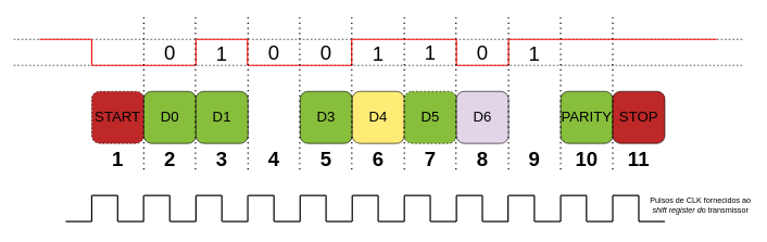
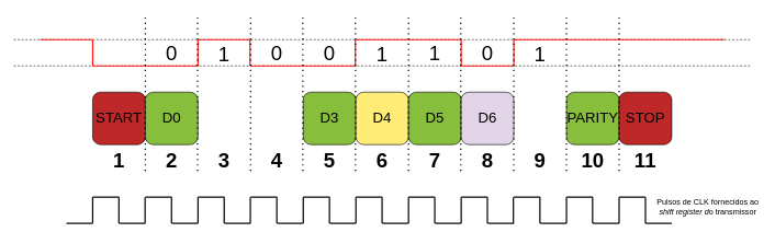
  <mxCell id="0" />
  <mxCell id="1" parent="0" />
  <mxCell id="2" value="" style="endArrow=none;dashed=1;html=1;rounded=0;" edge="1" parent="1"><mxGeometry width="50" height="50" relative="1" as="geometry"><mxPoint x="20" y="100" as="sourcePoint" /><mxPoint x="1140" y="100" as="targetPoint" /></mxGeometry></mxCell>
- <mxCell id="3" value="&lt;font style=&quot;font-size: 22px;&quot;&gt;START&lt;/font&gt;" style="rounded=1;whiteSpace=wrap;html=1;fillColor=#BE2828;dashed=1;" vertex="1" parent="1"><mxGeometry x="140" y="140" width="80" height="80" as="geometry" /></mxCell>
+ <mxCell id="3" value="&lt;font style=&quot;font-size: 22px;&quot;&gt;START&lt;/font&gt;" style="rounded=1;whiteSpace=wrap;html=1;fillColor=#BE2828;" vertex="1" parent="1"><mxGeometry x="140" y="140" width="80" height="80" as="geometry" /></mxCell>
  <mxCell id="4" value="&lt;span style=&quot;font-size: 22px;&quot;&gt;&lt;font style=&quot;color: rgb(0, 0, 0);&quot;&gt;D0&lt;/font&gt;&lt;/span&gt;" style="rounded=1;whiteSpace=wrap;html=1;fillColor=#87BE3B;" vertex="1" parent="1"><mxGeometry x="220" y="140" width="80" height="80" as="geometry" /></mxCell>
  <mxCell id="5" value="&lt;span style=&quot;font-size: 22px;&quot;&gt;&lt;font style=&quot;color: rgb(0, 0, 0);&quot;&gt;PARITY&lt;/font&gt;&lt;/span&gt;" style="rounded=1;whiteSpace=wrap;html=1;fillColor=#87be3b;" vertex="1" parent="1"><mxGeometry x="860" y="140" width="80" height="80" as="geometry" /></mxCell>
  <mxCell id="6" value="&lt;span style=&quot;font-size: 22px;&quot;&gt;STOP&lt;/span&gt;" style="rounded=1;whiteSpace=wrap;html=1;fillColor=#BE2828;" vertex="1" parent="1"><mxGeometry x="940" y="140" width="80" height="80" as="geometry" /></mxCell>
- <mxCell id="7" value="&lt;span style=&quot;color: rgb(0, 0, 0); font-size: 22px;&quot;&gt;D1&lt;/span&gt;" style="rounded=1;whiteSpace=wrap;html=1;fillColor=#87BE3B;" vertex="1" parent="1"><mxGeometry x="300" y="140" width="80" height="80" as="geometry" /></mxCell>
  <mxCell id="8" value="&lt;span style=&quot;color: rgb(0, 0, 0); font-size: 22px;&quot;&gt;D3&lt;/span&gt;" style="rounded=1;whiteSpace=wrap;html=1;fillColor=#87BE3B;" vertex="1" parent="1"><mxGeometry x="460" y="140" width="80" height="80" as="geometry" /></mxCell>
  <mxCell id="9" value="&lt;span style=&quot;color: rgb(0, 0, 0); font-size: 22px;&quot;&gt;D4&lt;/span&gt;" style="rounded=1;whiteSpace=wrap;html=1;fillColor=#ffec77;" vertex="1" parent="1"><mxGeometry x="540" y="140" width="80" height="80" as="geometry" /></mxCell>
- <mxCell id="10" value="&lt;span style=&quot;color: rgb(0, 0, 0); font-size: 22px;&quot;&gt;D5&lt;/span&gt;" style="rounded=1;whiteSpace=wrap;html=1;fillColor=#87BE3B;dashed=1;" vertex="1" parent="1"><mxGeometry x="620" y="140" width="80" height="80" as="geometry" /></mxCell>
+ <mxCell id="10" value="&lt;span style=&quot;color: rgb(0, 0, 0); font-size: 22px;&quot;&gt;D5&lt;/span&gt;" style="rounded=1;whiteSpace=wrap;html=1;fillColor=#87BE3B;" vertex="1" parent="1"><mxGeometry x="620" y="140" width="80" height="80" as="geometry" /></mxCell>
  <mxCell id="11" value="&lt;span style=&quot;color: rgb(0, 0, 0); font-size: 22px;&quot;&gt;D6&lt;/span&gt;" style="rounded=1;whiteSpace=wrap;html=1;fillColor=#e1d5e7;" vertex="1" parent="1"><mxGeometry x="700" y="140" width="80" height="80" as="geometry" /></mxCell>
  <mxCell id="12" value="" style="endArrow=none;dashed=1;html=1;rounded=0;" edge="1" parent="1"><mxGeometry width="50" height="50" relative="1" as="geometry"><mxPoint x="20" y="60" as="sourcePoint" /><mxPoint x="1140" y="60" as="targetPoint" /></mxGeometry></mxCell>
  <mxCell id="13" value="" style="endArrow=none;html=1;rounded=0;strokeColor=#FF1515;strokeWidth=2;" edge="1" parent="1"><mxGeometry width="50" height="50" relative="1" as="geometry"><mxPoint x="60" y="60" as="sourcePoint" /><mxPoint x="140" y="60" as="targetPoint" /></mxGeometry></mxCell>
  <mxCell id="14" value="" style="endArrow=none;html=1;rounded=0;strokeColor=#FF1515;strokeWidth=2;" edge="1" parent="1"><mxGeometry width="50" height="50" relative="1" as="geometry"><mxPoint x="140" y="100" as="sourcePoint" /><mxPoint x="300" y="100" as="targetPoint" /></mxGeometry></mxCell>
  <mxCell id="15" value="" style="endArrow=none;html=1;rounded=0;strokeColor=#FF1515;strokeWidth=2;" edge="1" parent="1"><mxGeometry width="50" height="50" relative="1" as="geometry"><mxPoint x="380" y="100" as="sourcePoint" /><mxPoint x="540" y="100" as="targetPoint" /></mxGeometry></mxCell>
  <mxCell id="16" value="" style="endArrow=none;html=1;rounded=0;strokeColor=#FF1515;strokeWidth=2;" edge="1" parent="1"><mxGeometry width="50" height="50" relative="1" as="geometry"><mxPoint x="540" y="60" as="sourcePoint" /><mxPoint x="700" y="60" as="targetPoint" /></mxGeometry></mxCell>
  <mxCell id="17" value="" style="endArrow=none;html=1;rounded=0;strokeColor=#FF1515;strokeWidth=2;" edge="1" parent="1"><mxGeometry width="50" height="50" relative="1" as="geometry"><mxPoint x="300" y="60" as="sourcePoint" /><mxPoint x="380" y="60" as="targetPoint" /></mxGeometry></mxCell>
  <mxCell id="18" value="" style="endArrow=none;html=1;rounded=0;strokeColor=#FF1515;strokeWidth=2;" edge="1" parent="1"><mxGeometry width="50" height="50" relative="1" as="geometry"><mxPoint x="140" y="100" as="sourcePoint" /><mxPoint x="140" y="60" as="targetPoint" /></mxGeometry></mxCell>
  <mxCell id="19" value="" style="endArrow=none;html=1;rounded=0;strokeColor=#FF1515;strokeWidth=2;" edge="1" parent="1"><mxGeometry width="50" height="50" relative="1" as="geometry"><mxPoint x="300" y="100" as="sourcePoint" /><mxPoint x="300" y="60" as="targetPoint" /></mxGeometry></mxCell>
  <mxCell id="20" value="" style="endArrow=none;html=1;rounded=0;strokeColor=#FF1515;strokeWidth=2;" edge="1" parent="1"><mxGeometry width="50" height="50" relative="1" as="geometry"><mxPoint x="379.17" y="100" as="sourcePoint" /><mxPoint x="379.17" y="60" as="targetPoint" /></mxGeometry></mxCell>
  <mxCell id="21" value="" style="endArrow=none;html=1;rounded=0;strokeColor=#FF1515;strokeWidth=2;" edge="1" parent="1"><mxGeometry width="50" height="50" relative="1" as="geometry"><mxPoint x="539.17" y="100" as="sourcePoint" /><mxPoint x="539.17" y="60" as="targetPoint" /></mxGeometry></mxCell>
  <mxCell id="22" value="" style="endArrow=none;html=1;rounded=0;strokeColor=#FF1515;strokeWidth=2;" edge="1" parent="1"><mxGeometry width="50" height="50" relative="1" as="geometry"><mxPoint x="700" y="100" as="sourcePoint" /><mxPoint x="700" y="60" as="targetPoint" /></mxGeometry></mxCell>
  <mxCell id="23" value="" style="endArrow=none;html=1;rounded=0;strokeColor=#FF1515;strokeWidth=2;" edge="1" parent="1"><mxGeometry width="50" height="50" relative="1" as="geometry"><mxPoint x="700" y="100" as="sourcePoint" /><mxPoint x="780" y="100" as="targetPoint" /></mxGeometry></mxCell>
  <mxCell id="24" value="" style="endArrow=none;html=1;rounded=0;strokeColor=#FF1515;strokeWidth=2;" edge="1" parent="1"><mxGeometry width="50" height="50" relative="1" as="geometry"><mxPoint x="780" y="100" as="sourcePoint" /><mxPoint x="780" y="60" as="targetPoint" /></mxGeometry></mxCell>
  <mxCell id="25" value="" style="endArrow=none;html=1;rounded=0;strokeColor=#FF1515;strokeWidth=2;" edge="1" parent="1"><mxGeometry width="50" height="50" relative="1" as="geometry"><mxPoint x="780" y="60" as="sourcePoint" /><mxPoint x="1100" y="60" as="targetPoint" /></mxGeometry></mxCell>
  <mxCell id="26" value="&lt;font style=&quot;font-size: 31px;&quot;&gt;0&lt;/font&gt;" style="text;html=1;align=center;verticalAlign=middle;whiteSpace=wrap;rounded=0;" vertex="1" parent="1"><mxGeometry x="215" y="55" width="90" height="50" as="geometry" /></mxCell>
  <mxCell id="27" value="&lt;font style=&quot;font-size: 31px;&quot;&gt;0&lt;/font&gt;" style="text;html=1;align=center;verticalAlign=middle;whiteSpace=wrap;rounded=0;" vertex="1" parent="1"><mxGeometry x="375" y="55" width="90" height="50" as="geometry" /></mxCell>
  <mxCell id="28" value="&lt;font style=&quot;font-size: 31px;&quot;&gt;0&lt;/font&gt;" style="text;html=1;align=center;verticalAlign=middle;whiteSpace=wrap;rounded=0;" vertex="1" parent="1"><mxGeometry x="455" y="55" width="90" height="50" as="geometry" /></mxCell>
  <mxCell id="29" value="&lt;font style=&quot;font-size: 31px;&quot;&gt;0&lt;/font&gt;" style="text;html=1;align=center;verticalAlign=middle;whiteSpace=wrap;rounded=0;" vertex="1" parent="1"><mxGeometry x="695" y="55" width="90" height="50" as="geometry" /></mxCell>
  <mxCell id="30" value="&lt;font style=&quot;font-size: 31px;&quot;&gt;1&lt;/font&gt;" style="text;html=1;align=center;verticalAlign=middle;whiteSpace=wrap;rounded=0;" vertex="1" parent="1"><mxGeometry x="295" y="57" width="90" height="50" as="geometry" /></mxCell>
  <mxCell id="31" value="&lt;font style=&quot;font-size: 31px;&quot;&gt;1&lt;/font&gt;" style="text;html=1;align=center;verticalAlign=middle;whiteSpace=wrap;rounded=0;" vertex="1" parent="1"><mxGeometry x="535" y="57" width="90" height="50" as="geometry" /></mxCell>
  <mxCell id="32" value="&lt;font style=&quot;font-size: 31px;&quot;&gt;1&lt;/font&gt;" style="text;html=1;align=center;verticalAlign=middle;whiteSpace=wrap;rounded=0;" vertex="1" parent="1"><mxGeometry x="615" y="56" width="90" height="50" as="geometry" /></mxCell>
  <mxCell id="33" value="&lt;font style=&quot;font-size: 31px;&quot;&gt;1&lt;/font&gt;" style="text;html=1;align=center;verticalAlign=middle;whiteSpace=wrap;rounded=0;" vertex="1" parent="1"><mxGeometry x="775" y="57" width="90" height="50" as="geometry" /></mxCell>
  <mxCell id="34" value="&lt;font style=&quot;font-size: 31px;&quot;&gt;&lt;b&gt;1&lt;/b&gt;&lt;/font&gt;" style="text;html=1;align=center;verticalAlign=middle;whiteSpace=wrap;rounded=0;" vertex="1" parent="1"><mxGeometry x="135" y="220" width="90" height="50" as="geometry" /></mxCell>
  <mxCell id="35" value="&lt;font style=&quot;font-size: 31px;&quot;&gt;&lt;b&gt;2&lt;/b&gt;&lt;/font&gt;" style="text;html=1;align=center;verticalAlign=middle;whiteSpace=wrap;rounded=0;" vertex="1" parent="1"><mxGeometry x="215" y="220" width="90" height="50" as="geometry" /></mxCell>
  <mxCell id="36" value="&lt;font style=&quot;font-size: 31px;&quot;&gt;&lt;b&gt;3&lt;/b&gt;&lt;/font&gt;" style="text;html=1;align=center;verticalAlign=middle;whiteSpace=wrap;rounded=0;" vertex="1" parent="1"><mxGeometry x="295" y="220" width="90" height="50" as="geometry" /></mxCell>
  <mxCell id="37" value="&lt;font style=&quot;font-size: 31px;&quot;&gt;&lt;b&gt;4&lt;/b&gt;&lt;/font&gt;" style="text;html=1;align=center;verticalAlign=middle;whiteSpace=wrap;rounded=0;" vertex="1" parent="1"><mxGeometry x="375" y="220" width="90" height="50" as="geometry" /></mxCell>
  <mxCell id="38" value="&lt;font style=&quot;font-size: 31px;&quot;&gt;&lt;b&gt;5&lt;/b&gt;&lt;/font&gt;" style="text;html=1;align=center;verticalAlign=middle;whiteSpace=wrap;rounded=0;" vertex="1" parent="1"><mxGeometry x="455" y="220" width="90" height="50" as="geometry" /></mxCell>
  <mxCell id="39" value="&lt;font style=&quot;font-size: 31px;&quot;&gt;&lt;b&gt;6&lt;/b&gt;&lt;/font&gt;" style="text;html=1;align=center;verticalAlign=middle;whiteSpace=wrap;rounded=0;" vertex="1" parent="1"><mxGeometry x="535" y="220" width="90" height="50" as="geometry" /></mxCell>
  <mxCell id="40" value="&lt;font style=&quot;font-size: 31px;&quot;&gt;&lt;b&gt;7&lt;/b&gt;&lt;/font&gt;" style="text;html=1;align=center;verticalAlign=middle;whiteSpace=wrap;rounded=0;" vertex="1" parent="1"><mxGeometry x="615" y="220" width="90" height="50" as="geometry" /></mxCell>
  <mxCell id="41" value="&lt;font style=&quot;font-size: 31px;&quot;&gt;&lt;b&gt;8&lt;/b&gt;&lt;/font&gt;" style="text;html=1;align=center;verticalAlign=middle;whiteSpace=wrap;rounded=0;" vertex="1" parent="1"><mxGeometry x="695" y="220" width="90" height="50" as="geometry" /></mxCell>
  <mxCell id="42" value="&lt;font style=&quot;font-size: 31px;&quot;&gt;&lt;b&gt;9&lt;/b&gt;&lt;/font&gt;" style="text;html=1;align=center;verticalAlign=middle;whiteSpace=wrap;rounded=0;" vertex="1" parent="1"><mxGeometry x="775" y="220" width="90" height="50" as="geometry" /></mxCell>
  <mxCell id="43" value="&lt;font style=&quot;font-size: 31px;&quot;&gt;&lt;b&gt;10&lt;/b&gt;&lt;/font&gt;" style="text;html=1;align=center;verticalAlign=middle;whiteSpace=wrap;rounded=0;" vertex="1" parent="1"><mxGeometry x="855" y="220" width="90" height="50" as="geometry" /></mxCell>
  <mxCell id="44" value="&lt;font style=&quot;font-size: 31px;&quot;&gt;&lt;b&gt;11&lt;/b&gt;&lt;/font&gt;" style="text;html=1;align=center;verticalAlign=middle;whiteSpace=wrap;rounded=0;" vertex="1" parent="1"><mxGeometry x="935" y="220" width="90" height="50" as="geometry" /></mxCell>
  <mxCell id="45" value="" style="endArrow=none;dashed=1;html=1;dashPattern=1 3;strokeWidth=2;rounded=0;" edge="1" parent="1"><mxGeometry width="50" height="50" relative="1" as="geometry"><mxPoint x="220" y="260" as="sourcePoint" /><mxPoint x="220" y="20" as="targetPoint" /></mxGeometry></mxCell>
  <mxCell id="46" value="" style="endArrow=none;dashed=1;html=1;dashPattern=1 3;strokeWidth=2;rounded=0;" edge="1" parent="1"><mxGeometry width="50" height="50" relative="1" as="geometry"><mxPoint x="299.31" y="260" as="sourcePoint" /><mxPoint x="299.31" y="20" as="targetPoint" /></mxGeometry></mxCell>
  <mxCell id="47" value="" style="endArrow=none;dashed=1;html=1;dashPattern=1 3;strokeWidth=2;rounded=0;" edge="1" parent="1"><mxGeometry width="50" height="50" relative="1" as="geometry"><mxPoint x="380" y="260" as="sourcePoint" /><mxPoint x="380" y="20" as="targetPoint" /></mxGeometry></mxCell>
  <mxCell id="48" value="" style="endArrow=none;dashed=1;html=1;dashPattern=1 3;strokeWidth=2;rounded=0;" edge="1" parent="1"><mxGeometry width="50" height="50" relative="1" as="geometry"><mxPoint x="459.31" y="260" as="sourcePoint" /><mxPoint x="459.31" y="20" as="targetPoint" /></mxGeometry></mxCell>
  <mxCell id="49" value="" style="endArrow=none;dashed=1;html=1;dashPattern=1 3;strokeWidth=2;rounded=0;" edge="1" parent="1"><mxGeometry width="50" height="50" relative="1" as="geometry"><mxPoint x="539.31" y="260" as="sourcePoint" /><mxPoint x="539.31" y="20" as="targetPoint" /></mxGeometry></mxCell>
  <mxCell id="50" value="" style="endArrow=none;dashed=1;html=1;dashPattern=1 3;strokeWidth=2;rounded=0;" edge="1" parent="1"><mxGeometry width="50" height="50" relative="1" as="geometry"><mxPoint x="620" y="260" as="sourcePoint" /><mxPoint x="620" y="20" as="targetPoint" /></mxGeometry></mxCell>
  <mxCell id="51" value="" style="endArrow=none;dashed=1;html=1;dashPattern=1 3;strokeWidth=2;rounded=0;" edge="1" parent="1"><mxGeometry width="50" height="50" relative="1" as="geometry"><mxPoint x="699.31" y="260" as="sourcePoint" /><mxPoint x="699.31" y="20" as="targetPoint" /></mxGeometry></mxCell>
  <mxCell id="52" value="" style="endArrow=none;dashed=1;html=1;dashPattern=1 3;strokeWidth=2;rounded=0;" edge="1" parent="1"><mxGeometry width="50" height="50" relative="1" as="geometry"><mxPoint x="780" y="260" as="sourcePoint" /><mxPoint x="780" y="20" as="targetPoint" /></mxGeometry></mxCell>
  <mxCell id="53" value="" style="endArrow=none;dashed=1;html=1;dashPattern=1 3;strokeWidth=2;rounded=0;" edge="1" parent="1"><mxGeometry width="50" height="50" relative="1" as="geometry"><mxPoint x="860" y="260" as="sourcePoint" /><mxPoint x="860" y="20" as="targetPoint" /></mxGeometry></mxCell>
  <mxCell id="54" value="" style="endArrow=none;dashed=1;html=1;dashPattern=1 3;strokeWidth=2;rounded=0;" edge="1" parent="1"><mxGeometry width="50" height="50" relative="1" as="geometry"><mxPoint x="940" y="260" as="sourcePoint" /><mxPoint x="940" y="20" as="targetPoint" /></mxGeometry></mxCell>
  <mxCell id="55" value="" style="endArrow=none;html=1;rounded=0;strokeWidth=2;" edge="1" parent="1"><mxGeometry width="50" height="50" relative="1" as="geometry"><mxPoint x="100" y="340" as="sourcePoint" /><mxPoint x="140" y="340" as="targetPoint" /></mxGeometry></mxCell>
  <mxCell id="56" value="" style="endArrow=none;html=1;rounded=0;strokeWidth=2;" edge="1" parent="1"><mxGeometry width="50" height="50" relative="1" as="geometry"><mxPoint x="180" y="340" as="sourcePoint" /><mxPoint x="220" y="340" as="targetPoint" /></mxGeometry></mxCell>
  <mxCell id="57" value="" style="endArrow=none;html=1;rounded=0;strokeWidth=2;" edge="1" parent="1"><mxGeometry width="50" height="50" relative="1" as="geometry"><mxPoint x="260" y="340" as="sourcePoint" /><mxPoint x="300" y="340" as="targetPoint" /></mxGeometry></mxCell>
  <mxCell id="58" value="" style="endArrow=none;html=1;rounded=0;strokeWidth=2;" edge="1" parent="1"><mxGeometry width="50" height="50" relative="1" as="geometry"><mxPoint x="340" y="340" as="sourcePoint" /><mxPoint x="380" y="340" as="targetPoint" /></mxGeometry></mxCell>
  <mxCell id="59" value="" style="endArrow=none;html=1;rounded=0;strokeWidth=2;" edge="1" parent="1"><mxGeometry width="50" height="50" relative="1" as="geometry"><mxPoint x="420" y="340" as="sourcePoint" /><mxPoint x="460" y="340" as="targetPoint" /></mxGeometry></mxCell>
  <mxCell id="60" value="" style="endArrow=none;html=1;rounded=0;strokeWidth=2;" edge="1" parent="1"><mxGeometry width="50" height="50" relative="1" as="geometry"><mxPoint x="500" y="340" as="sourcePoint" /><mxPoint x="540" y="340" as="targetPoint" /></mxGeometry></mxCell>
  <mxCell id="61" value="" style="endArrow=none;html=1;rounded=0;strokeWidth=2;" edge="1" parent="1"><mxGeometry width="50" height="50" relative="1" as="geometry"><mxPoint x="580" y="340" as="sourcePoint" /><mxPoint x="620" y="340" as="targetPoint" /></mxGeometry></mxCell>
  <mxCell id="62" value="" style="endArrow=none;html=1;rounded=0;strokeWidth=2;" edge="1" parent="1"><mxGeometry width="50" height="50" relative="1" as="geometry"><mxPoint x="660" y="340" as="sourcePoint" /><mxPoint x="700" y="340" as="targetPoint" /></mxGeometry></mxCell>
  <mxCell id="63" value="" style="endArrow=none;html=1;rounded=0;strokeWidth=2;" edge="1" parent="1"><mxGeometry width="50" height="50" relative="1" as="geometry"><mxPoint x="740" y="340" as="sourcePoint" /><mxPoint x="780" y="340" as="targetPoint" /></mxGeometry></mxCell>
  <mxCell id="64" value="" style="endArrow=none;html=1;rounded=0;strokeWidth=2;" edge="1" parent="1"><mxGeometry width="50" height="50" relative="1" as="geometry"><mxPoint x="820" y="340" as="sourcePoint" /><mxPoint x="860" y="340" as="targetPoint" /></mxGeometry></mxCell>
  <mxCell id="65" value="" style="endArrow=none;html=1;rounded=0;strokeWidth=2;" edge="1" parent="1"><mxGeometry width="50" height="50" relative="1" as="geometry"><mxPoint x="900" y="340" as="sourcePoint" /><mxPoint x="940" y="340" as="targetPoint" /></mxGeometry></mxCell>
  <mxCell id="66" value="" style="endArrow=none;html=1;rounded=0;strokeWidth=2;" edge="1" parent="1"><mxGeometry width="50" height="50" relative="1" as="geometry"><mxPoint x="980" y="340" as="sourcePoint" /><mxPoint x="1020" y="340" as="targetPoint" /></mxGeometry></mxCell>
  <mxCell id="67" value="" style="endArrow=none;html=1;rounded=0;strokeWidth=2;" edge="1" parent="1"><mxGeometry width="50" height="50" relative="1" as="geometry"><mxPoint x="140" y="300" as="sourcePoint" /><mxPoint x="180" y="300" as="targetPoint" /></mxGeometry></mxCell>
  <mxCell id="68" value="" style="endArrow=none;html=1;rounded=0;strokeWidth=2;" edge="1" parent="1"><mxGeometry width="50" height="50" relative="1" as="geometry"><mxPoint x="220" y="300" as="sourcePoint" /><mxPoint x="260" y="300" as="targetPoint" /></mxGeometry></mxCell>
  <mxCell id="69" value="" style="endArrow=none;html=1;rounded=0;strokeWidth=2;" edge="1" parent="1"><mxGeometry width="50" height="50" relative="1" as="geometry"><mxPoint x="300" y="300" as="sourcePoint" /><mxPoint x="340" y="300" as="targetPoint" /></mxGeometry></mxCell>
  <mxCell id="70" value="" style="endArrow=none;html=1;rounded=0;strokeWidth=2;" edge="1" parent="1"><mxGeometry width="50" height="50" relative="1" as="geometry"><mxPoint x="380" y="300" as="sourcePoint" /><mxPoint x="420" y="300" as="targetPoint" /></mxGeometry></mxCell>
  <mxCell id="71" value="" style="endArrow=none;html=1;rounded=0;strokeWidth=2;" edge="1" parent="1"><mxGeometry width="50" height="50" relative="1" as="geometry"><mxPoint x="460" y="300" as="sourcePoint" /><mxPoint x="500" y="300" as="targetPoint" /></mxGeometry></mxCell>
  <mxCell id="72" value="" style="endArrow=none;html=1;rounded=0;strokeWidth=2;" edge="1" parent="1"><mxGeometry width="50" height="50" relative="1" as="geometry"><mxPoint x="540" y="300" as="sourcePoint" /><mxPoint x="580" y="300" as="targetPoint" /></mxGeometry></mxCell>
  <mxCell id="73" value="" style="endArrow=none;html=1;rounded=0;strokeWidth=2;" edge="1" parent="1"><mxGeometry width="50" height="50" relative="1" as="geometry"><mxPoint x="620" y="300" as="sourcePoint" /><mxPoint x="660" y="300" as="targetPoint" /></mxGeometry></mxCell>
  <mxCell id="74" value="" style="endArrow=none;html=1;rounded=0;strokeWidth=2;" edge="1" parent="1"><mxGeometry width="50" height="50" relative="1" as="geometry"><mxPoint x="700" y="300" as="sourcePoint" /><mxPoint x="740" y="300" as="targetPoint" /></mxGeometry></mxCell>
  <mxCell id="75" value="" style="endArrow=none;html=1;rounded=0;strokeWidth=2;" edge="1" parent="1"><mxGeometry width="50" height="50" relative="1" as="geometry"><mxPoint x="780" y="300" as="sourcePoint" /><mxPoint x="820" y="300" as="targetPoint" /></mxGeometry></mxCell>
  <mxCell id="76" value="" style="endArrow=none;html=1;rounded=0;strokeWidth=2;" edge="1" parent="1"><mxGeometry width="50" height="50" relative="1" as="geometry"><mxPoint x="860" y="300" as="sourcePoint" /><mxPoint x="900" y="300" as="targetPoint" /></mxGeometry></mxCell>
  <mxCell id="77" value="" style="endArrow=none;html=1;rounded=0;strokeWidth=2;" edge="1" parent="1"><mxGeometry width="50" height="50" relative="1" as="geometry"><mxPoint x="940" y="300" as="sourcePoint" /><mxPoint x="980" y="300" as="targetPoint" /></mxGeometry></mxCell>
  <mxCell id="78" value="" style="endArrow=none;html=1;rounded=0;strokeWidth=2;" edge="1" parent="1"><mxGeometry width="50" height="50" relative="1" as="geometry"><mxPoint x="980" y="300" as="sourcePoint" /><mxPoint x="980" y="340" as="targetPoint" /></mxGeometry></mxCell>
  <mxCell id="79" value="" style="endArrow=none;html=1;rounded=0;strokeWidth=2;" edge="1" parent="1"><mxGeometry width="50" height="50" relative="1" as="geometry"><mxPoint x="940" y="300" as="sourcePoint" /><mxPoint x="940" y="340" as="targetPoint" /></mxGeometry></mxCell>
  <mxCell id="80" value="" style="endArrow=none;html=1;rounded=0;strokeWidth=2;" edge="1" parent="1"><mxGeometry width="50" height="50" relative="1" as="geometry"><mxPoint x="899.66" y="300" as="sourcePoint" /><mxPoint x="899.66" y="340" as="targetPoint" /></mxGeometry></mxCell>
  <mxCell id="81" value="" style="endArrow=none;html=1;rounded=0;strokeWidth=2;" edge="1" parent="1"><mxGeometry width="50" height="50" relative="1" as="geometry"><mxPoint x="860" y="300" as="sourcePoint" /><mxPoint x="860" y="340" as="targetPoint" /></mxGeometry></mxCell>
  <mxCell id="82" value="" style="endArrow=none;html=1;rounded=0;strokeWidth=2;" edge="1" parent="1"><mxGeometry width="50" height="50" relative="1" as="geometry"><mxPoint x="819.66" y="300" as="sourcePoint" /><mxPoint x="819.66" y="340" as="targetPoint" /></mxGeometry></mxCell>
  <mxCell id="83" value="" style="endArrow=none;html=1;rounded=0;strokeWidth=2;" edge="1" parent="1"><mxGeometry width="50" height="50" relative="1" as="geometry"><mxPoint x="779.31" y="300" as="sourcePoint" /><mxPoint x="779.31" y="340" as="targetPoint" /></mxGeometry></mxCell>
  <mxCell id="84" value="" style="endArrow=none;html=1;rounded=0;strokeWidth=2;" edge="1" parent="1"><mxGeometry width="50" height="50" relative="1" as="geometry"><mxPoint x="739.8" y="300" as="sourcePoint" /><mxPoint x="739.8" y="340" as="targetPoint" /></mxGeometry></mxCell>
  <mxCell id="85" value="" style="endArrow=none;html=1;rounded=0;strokeWidth=2;" edge="1" parent="1"><mxGeometry width="50" height="50" relative="1" as="geometry"><mxPoint x="700" y="300" as="sourcePoint" /><mxPoint x="700" y="340" as="targetPoint" /></mxGeometry></mxCell>
  <mxCell id="86" value="" style="endArrow=none;html=1;rounded=0;strokeWidth=2;" edge="1" parent="1"><mxGeometry width="50" height="50" relative="1" as="geometry"><mxPoint x="659.8" y="300" as="sourcePoint" /><mxPoint x="659.8" y="340" as="targetPoint" /></mxGeometry></mxCell>
  <mxCell id="87" value="" style="endArrow=none;html=1;rounded=0;strokeWidth=2;" edge="1" parent="1"><mxGeometry width="50" height="50" relative="1" as="geometry"><mxPoint x="620" y="300" as="sourcePoint" /><mxPoint x="620" y="340" as="targetPoint" /></mxGeometry></mxCell>
  <mxCell id="88" value="" style="endArrow=none;html=1;rounded=0;strokeWidth=2;" edge="1" parent="1"><mxGeometry width="50" height="50" relative="1" as="geometry"><mxPoint x="579.8" y="300" as="sourcePoint" /><mxPoint x="579.8" y="340" as="targetPoint" /></mxGeometry></mxCell>
  <mxCell id="89" value="" style="endArrow=none;html=1;rounded=0;strokeWidth=2;" edge="1" parent="1"><mxGeometry width="50" height="50" relative="1" as="geometry"><mxPoint x="540" y="300" as="sourcePoint" /><mxPoint x="540" y="340" as="targetPoint" /></mxGeometry></mxCell>
  <mxCell id="90" value="" style="endArrow=none;html=1;rounded=0;strokeWidth=2;" edge="1" parent="1"><mxGeometry width="50" height="50" relative="1" as="geometry"><mxPoint x="499.8" y="300" as="sourcePoint" /><mxPoint x="499.8" y="340" as="targetPoint" /></mxGeometry></mxCell>
  <mxCell id="91" value="" style="endArrow=none;html=1;rounded=0;strokeWidth=2;" edge="1" parent="1"><mxGeometry width="50" height="50" relative="1" as="geometry"><mxPoint x="460" y="300" as="sourcePoint" /><mxPoint x="460" y="340" as="targetPoint" /></mxGeometry></mxCell>
  <mxCell id="92" value="" style="endArrow=none;html=1;rounded=0;strokeWidth=2;" edge="1" parent="1"><mxGeometry width="50" height="50" relative="1" as="geometry"><mxPoint x="419.8" y="300" as="sourcePoint" /><mxPoint x="419.8" y="340" as="targetPoint" /></mxGeometry></mxCell>
  <mxCell id="93" value="" style="endArrow=none;html=1;rounded=0;strokeWidth=2;" edge="1" parent="1"><mxGeometry width="50" height="50" relative="1" as="geometry"><mxPoint x="379.6" y="300" as="sourcePoint" /><mxPoint x="379.6" y="340" as="targetPoint" /></mxGeometry></mxCell>
  <mxCell id="94" value="" style="endArrow=none;html=1;rounded=0;strokeWidth=2;" edge="1" parent="1"><mxGeometry width="50" height="50" relative="1" as="geometry"><mxPoint x="339.8" y="300" as="sourcePoint" /><mxPoint x="339.8" y="340" as="targetPoint" /></mxGeometry></mxCell>
  <mxCell id="95" value="" style="endArrow=none;html=1;rounded=0;strokeWidth=2;" edge="1" parent="1"><mxGeometry width="50" height="50" relative="1" as="geometry"><mxPoint x="300" y="300" as="sourcePoint" /><mxPoint x="300" y="340" as="targetPoint" /></mxGeometry></mxCell>
  <mxCell id="96" value="" style="endArrow=none;html=1;rounded=0;strokeWidth=2;" edge="1" parent="1"><mxGeometry width="50" height="50" relative="1" as="geometry"><mxPoint x="259.8" y="300" as="sourcePoint" /><mxPoint x="259.8" y="340" as="targetPoint" /></mxGeometry></mxCell>
  <mxCell id="97" value="" style="endArrow=none;html=1;rounded=0;strokeWidth=2;" edge="1" parent="1"><mxGeometry width="50" height="50" relative="1" as="geometry"><mxPoint x="219.6" y="300" as="sourcePoint" /><mxPoint x="219.6" y="340" as="targetPoint" /></mxGeometry></mxCell>
  <mxCell id="98" value="" style="endArrow=none;html=1;rounded=0;strokeWidth=2;" edge="1" parent="1"><mxGeometry width="50" height="50" relative="1" as="geometry"><mxPoint x="179.8" y="300" as="sourcePoint" /><mxPoint x="179.8" y="340" as="targetPoint" /></mxGeometry></mxCell>
  <mxCell id="99" value="" style="endArrow=none;html=1;rounded=0;strokeWidth=2;" edge="1" parent="1"><mxGeometry width="50" height="50" relative="1" as="geometry"><mxPoint x="140" y="300" as="sourcePoint" /><mxPoint x="140" y="340" as="targetPoint" /></mxGeometry></mxCell>
  <mxCell id="100" value="Pulsos de CLK fornecidos ao &lt;i&gt;shift register d&lt;/i&gt;o transmissor" style="text;html=1;align=center;verticalAlign=middle;whiteSpace=wrap;rounded=0;" vertex="1" parent="1"><mxGeometry x="995" y="280" width="160" height="70" as="geometry" /></mxCell>
